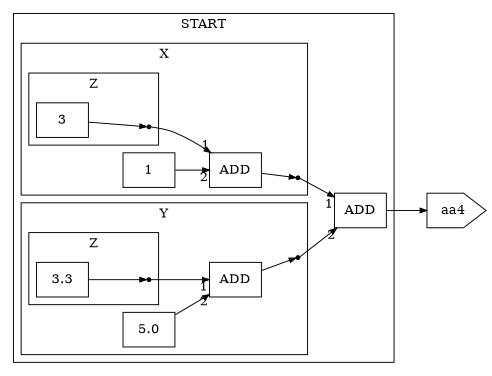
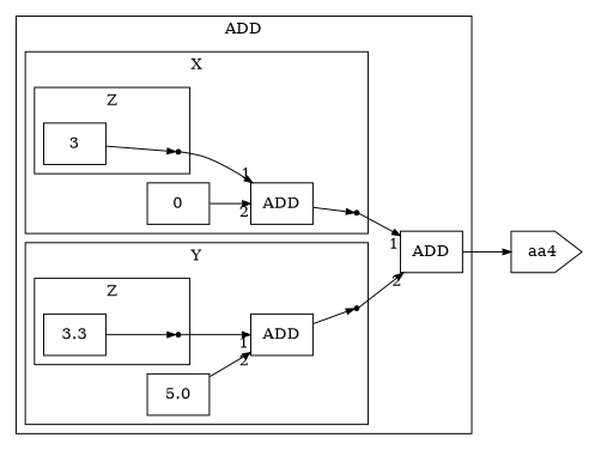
  digraph {
    color=hot_pink
    fontcolor=hot_pink
    fontname="Times-Roman"
    fontsize=14
    rankdir=LR
    node [color=black fontcolor=black fontname="Times-Roman" fontsize=14 shape=box]
    edge [arrowsize=0.7 arrowtail=none color=black fontcolor=black fontname="Times-Roman" fontsize=14]
    n1 [height=0.500000 label=aa4 orientation=270 shape=house width=0.750000]
    aa2 [height=0.055556 shape=point width=0.055556]
-   n3 [height=0.500000 label=1 width=0.750000]
+   n3 [height=0.500000 label=0 width=0.750000]
    aa3 [height=0.055556 shape=point width=0.055556]
    n5 [height=0.500000 label=3 width=0.750000]
    n6 [height=0.500000 label=ADD width=0.750000]
    aa4 [height=0.055556 shape=point width=0.055556]
    n8 [height=0.500000 label=5.0 width=0.750000]
    aa5 [height=0.055556 shape=point width=0.055556]
    n10 [height=0.500000 label=3.3 width=0.750000]
    n11 [height=0.500000 label=ADD width=0.750000]
    n12 [height=0.500000 label=ADD width=0.750000]
    subgraph sub_1 {
      rank=max
      n1
    }
    subgraph cluster_2 {
-     label=START
+     label=ADD
      n12
      subgraph cluster_3 {
        label=X
        n6
        subgraph sub_4 {
          label=X
          rank=max
          aa2
        }
        subgraph sub_5 {
          label=X
          rank=min
          n3
        }
        subgraph cluster_6 {
          label=Z
          subgraph sub_7 {
            label=Z
            rank=max
            aa3
          }
          subgraph sub_8 {
            label=Z
            rank=min
            n5
          }
        }
      }
      subgraph cluster_9 {
        label=Y
        n11
        subgraph sub_10 {
          label=Y
          rank=max
          aa4
        }
        subgraph sub_11 {
          label=Y
          rank=min
          n8
        }
        subgraph cluster_12 {
          label=Z
          subgraph sub_13 {
            label=Z
            rank=max
            aa5
          }
          subgraph sub_14 {
            label=Z
            rank=min
            n10
          }
        }
      }
    }
    aa2 -> n12 [headlabel=1]
    n3 -> n6 [headlabel=2]
    aa3 -> n6 [headlabel=1]
    n5 -> aa3
    n6 -> aa2
    aa4 -> n12 [headlabel=2]
    n8 -> n11 [headlabel=2]
    aa5 -> n11 [headlabel=1]
    n10 -> aa5
    n11 -> aa4
    n12 -> n1
  }
